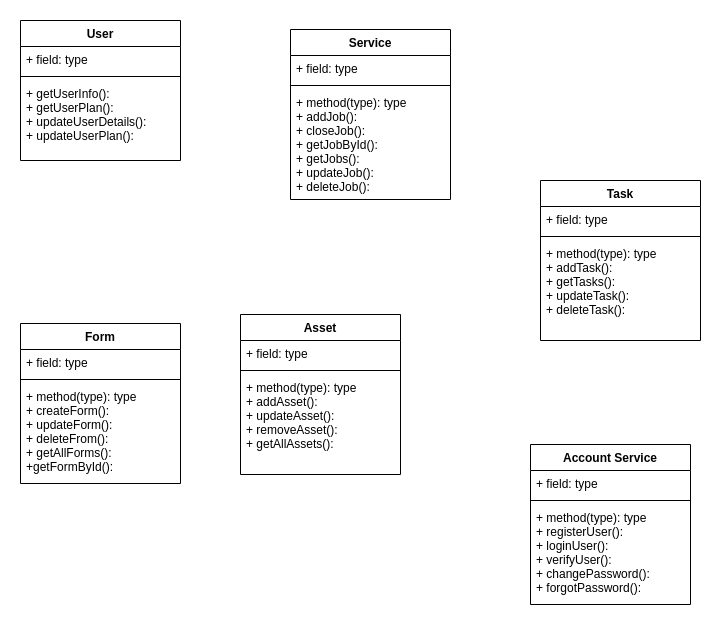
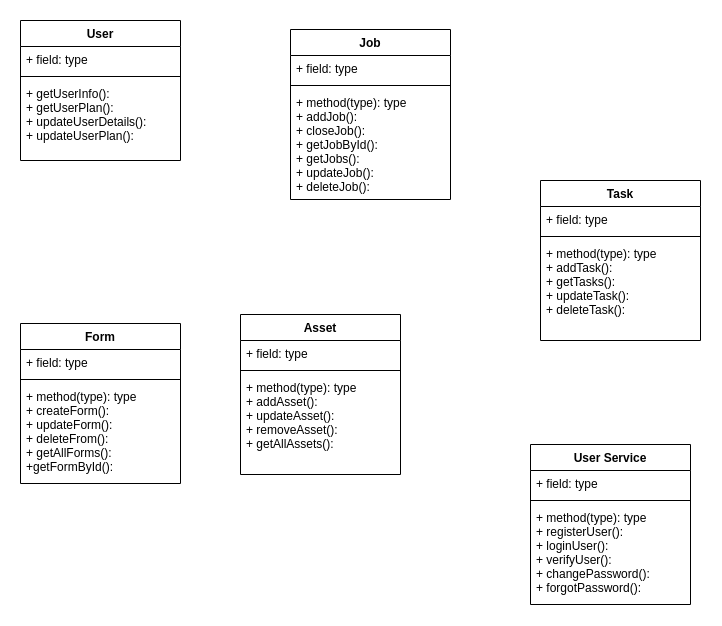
  <mxCell id="0" />
  <mxCell id="1" parent="0" />
  <mxCell id="2" value="User" style="swimlane;fontStyle=1;align=center;verticalAlign=top;childLayout=stackLayout;horizontal=1;startSize=26;horizontalStack=0;resizeParent=1;resizeParentMax=0;resizeLast=0;collapsible=1;marginBottom=0;" vertex="1" parent="1"><mxGeometry x="20" y="20" width="160" height="140" as="geometry" /></mxCell>
  <mxCell id="3" value="+ field: type" style="text;strokeColor=none;fillColor=none;align=left;verticalAlign=top;spacingLeft=4;spacingRight=4;overflow=hidden;rotatable=0;points=[[0,0.5],[1,0.5]];portConstraint=eastwest;" vertex="1" parent="2"><mxGeometry y="26" width="160" height="26" as="geometry" /></mxCell>
  <mxCell id="4" value="" style="line;strokeWidth=1;fillColor=none;align=left;verticalAlign=middle;spacingTop=-1;spacingLeft=3;spacingRight=3;rotatable=0;labelPosition=right;points=[];portConstraint=eastwest;" vertex="1" parent="2"><mxGeometry y="52" width="160" height="8" as="geometry" /></mxCell>
  <mxCell id="5" value="+ getUserInfo():&#10;+ getUserPlan():&#10;+ updateUserDetails():&#10;+ updateUserPlan():&#10;&#10;" style="text;strokeColor=none;fillColor=none;align=left;verticalAlign=top;spacingLeft=4;spacingRight=4;overflow=hidden;rotatable=0;points=[[0,0.5],[1,0.5]];portConstraint=eastwest;" vertex="1" parent="2"><mxGeometry y="60" width="160" height="80" as="geometry" /></mxCell>
- <mxCell id="6" value="Service" style="swimlane;fontStyle=1;align=center;verticalAlign=top;childLayout=stackLayout;horizontal=1;startSize=26;horizontalStack=0;resizeParent=1;resizeParentMax=0;resizeLast=0;collapsible=1;marginBottom=0;" vertex="1" parent="1"><mxGeometry x="290" y="29" width="160" height="170" as="geometry" /></mxCell>
+ <mxCell id="6" value="Job" style="swimlane;fontStyle=1;align=center;verticalAlign=top;childLayout=stackLayout;horizontal=1;startSize=26;horizontalStack=0;resizeParent=1;resizeParentMax=0;resizeLast=0;collapsible=1;marginBottom=0;" vertex="1" parent="1"><mxGeometry x="290" y="29" width="160" height="170" as="geometry" /></mxCell>
  <mxCell id="7" value="+ field: type&#10;&#10;" style="text;strokeColor=none;fillColor=none;align=left;verticalAlign=top;spacingLeft=4;spacingRight=4;overflow=hidden;rotatable=0;points=[[0,0.5],[1,0.5]];portConstraint=eastwest;" vertex="1" parent="6"><mxGeometry y="26" width="160" height="26" as="geometry" /></mxCell>
  <mxCell id="8" value="" style="line;strokeWidth=1;fillColor=none;align=left;verticalAlign=middle;spacingTop=-1;spacingLeft=3;spacingRight=3;rotatable=0;labelPosition=right;points=[];portConstraint=eastwest;" vertex="1" parent="6"><mxGeometry y="52" width="160" height="8" as="geometry" /></mxCell>
  <mxCell id="9" value="+ method(type): type&#10;+ addJob():&#10;+ closeJob():&#10;+ getJobById():&#10;+ getJobs():&#10;+ updateJob():&#10;+ deleteJob():&#10;&#10;&#10;&#10;" style="text;strokeColor=none;fillColor=none;align=left;verticalAlign=top;spacingLeft=4;spacingRight=4;overflow=hidden;rotatable=0;points=[[0,0.5],[1,0.5]];portConstraint=eastwest;" vertex="1" parent="6"><mxGeometry y="60" width="160" height="110" as="geometry" /></mxCell>
  <mxCell id="10" value="Asset" style="swimlane;fontStyle=1;align=center;verticalAlign=top;childLayout=stackLayout;horizontal=1;startSize=26;horizontalStack=0;resizeParent=1;resizeParentMax=0;resizeLast=0;collapsible=1;marginBottom=0;" vertex="1" parent="1"><mxGeometry x="240" y="314" width="160" height="160" as="geometry" /></mxCell>
  <mxCell id="11" value="+ field: type" style="text;strokeColor=none;fillColor=none;align=left;verticalAlign=top;spacingLeft=4;spacingRight=4;overflow=hidden;rotatable=0;points=[[0,0.5],[1,0.5]];portConstraint=eastwest;" vertex="1" parent="10"><mxGeometry y="26" width="160" height="26" as="geometry" /></mxCell>
  <mxCell id="12" value="" style="line;strokeWidth=1;fillColor=none;align=left;verticalAlign=middle;spacingTop=-1;spacingLeft=3;spacingRight=3;rotatable=0;labelPosition=right;points=[];portConstraint=eastwest;" vertex="1" parent="10"><mxGeometry y="52" width="160" height="8" as="geometry" /></mxCell>
  <mxCell id="13" value="+ method(type): type&#10;+ addAsset():&#10;+ updateAsset():&#10;+ removeAsset():&#10;+ getAllAssets():&#10;&#10;" style="text;strokeColor=none;fillColor=none;align=left;verticalAlign=top;spacingLeft=4;spacingRight=4;overflow=hidden;rotatable=0;points=[[0,0.5],[1,0.5]];portConstraint=eastwest;" vertex="1" parent="10"><mxGeometry y="60" width="160" height="100" as="geometry" /></mxCell>
  <mxCell id="14" value="Form" style="swimlane;fontStyle=1;align=center;verticalAlign=top;childLayout=stackLayout;horizontal=1;startSize=26;horizontalStack=0;resizeParent=1;resizeParentMax=0;resizeLast=0;collapsible=1;marginBottom=0;" vertex="1" parent="1"><mxGeometry x="20" y="323" width="160" height="160" as="geometry" /></mxCell>
  <mxCell id="15" value="+ field: type" style="text;strokeColor=none;fillColor=none;align=left;verticalAlign=top;spacingLeft=4;spacingRight=4;overflow=hidden;rotatable=0;points=[[0,0.5],[1,0.5]];portConstraint=eastwest;" vertex="1" parent="14"><mxGeometry y="26" width="160" height="26" as="geometry" /></mxCell>
  <mxCell id="16" value="" style="line;strokeWidth=1;fillColor=none;align=left;verticalAlign=middle;spacingTop=-1;spacingLeft=3;spacingRight=3;rotatable=0;labelPosition=right;points=[];portConstraint=eastwest;" vertex="1" parent="14"><mxGeometry y="52" width="160" height="8" as="geometry" /></mxCell>
  <mxCell id="17" value="+ method(type): type&#10;+ createForm():&#10;+ updateForm():&#10;+ deleteFrom():&#10;+ getAllForms():&#10;+getFormById():&#10;" style="text;strokeColor=none;fillColor=none;align=left;verticalAlign=top;spacingLeft=4;spacingRight=4;overflow=hidden;rotatable=0;points=[[0,0.5],[1,0.5]];portConstraint=eastwest;" vertex="1" parent="14"><mxGeometry y="60" width="160" height="100" as="geometry" /></mxCell>
  <mxCell id="18" value="Task" style="swimlane;fontStyle=1;align=center;verticalAlign=top;childLayout=stackLayout;horizontal=1;startSize=26;horizontalStack=0;resizeParent=1;resizeParentMax=0;resizeLast=0;collapsible=1;marginBottom=0;" vertex="1" parent="1"><mxGeometry x="540" y="180" width="160" height="160" as="geometry" /></mxCell>
  <mxCell id="19" value="+ field: type" style="text;strokeColor=none;fillColor=none;align=left;verticalAlign=top;spacingLeft=4;spacingRight=4;overflow=hidden;rotatable=0;points=[[0,0.5],[1,0.5]];portConstraint=eastwest;" vertex="1" parent="18"><mxGeometry y="26" width="160" height="26" as="geometry" /></mxCell>
  <mxCell id="20" value="" style="line;strokeWidth=1;fillColor=none;align=left;verticalAlign=middle;spacingTop=-1;spacingLeft=3;spacingRight=3;rotatable=0;labelPosition=right;points=[];portConstraint=eastwest;" vertex="1" parent="18"><mxGeometry y="52" width="160" height="8" as="geometry" /></mxCell>
  <mxCell id="21" value="+ method(type): type&#10;+ addTask():&#10;+ getTasks():&#10;+ updateTask():&#10;+ deleteTask():&#10;&#10;&#10;" style="text;strokeColor=none;fillColor=none;align=left;verticalAlign=top;spacingLeft=4;spacingRight=4;overflow=hidden;rotatable=0;points=[[0,0.5],[1,0.5]];portConstraint=eastwest;" vertex="1" parent="18"><mxGeometry y="60" width="160" height="100" as="geometry" /></mxCell>
- <mxCell id="22" value="Account Service" style="swimlane;fontStyle=1;align=center;verticalAlign=top;childLayout=stackLayout;horizontal=1;startSize=26;horizontalStack=0;resizeParent=1;resizeParentMax=0;resizeLast=0;collapsible=1;marginBottom=0;" vertex="1" parent="1"><mxGeometry x="530" y="444" width="160" height="160" as="geometry" /></mxCell>
+ <mxCell id="22" value="User Service" style="swimlane;fontStyle=1;align=center;verticalAlign=top;childLayout=stackLayout;horizontal=1;startSize=26;horizontalStack=0;resizeParent=1;resizeParentMax=0;resizeLast=0;collapsible=1;marginBottom=0;" vertex="1" parent="1"><mxGeometry x="530" y="444" width="160" height="160" as="geometry" /></mxCell>
  <mxCell id="23" value="+ field: type" style="text;strokeColor=none;fillColor=none;align=left;verticalAlign=top;spacingLeft=4;spacingRight=4;overflow=hidden;rotatable=0;points=[[0,0.5],[1,0.5]];portConstraint=eastwest;" vertex="1" parent="22"><mxGeometry y="26" width="160" height="26" as="geometry" /></mxCell>
  <mxCell id="24" value="" style="line;strokeWidth=1;fillColor=none;align=left;verticalAlign=middle;spacingTop=-1;spacingLeft=3;spacingRight=3;rotatable=0;labelPosition=right;points=[];portConstraint=eastwest;" vertex="1" parent="22"><mxGeometry y="52" width="160" height="8" as="geometry" /></mxCell>
  <mxCell id="25" value="+ method(type): type&#10;+ registerUser():&#10;+ loginUser():&#10;+ verifyUser():&#10;+ changePassword():&#10;+ forgotPassword():&#10;" style="text;strokeColor=none;fillColor=none;align=left;verticalAlign=top;spacingLeft=4;spacingRight=4;overflow=hidden;rotatable=0;points=[[0,0.5],[1,0.5]];portConstraint=eastwest;" vertex="1" parent="22"><mxGeometry y="60" width="160" height="100" as="geometry" /></mxCell>
